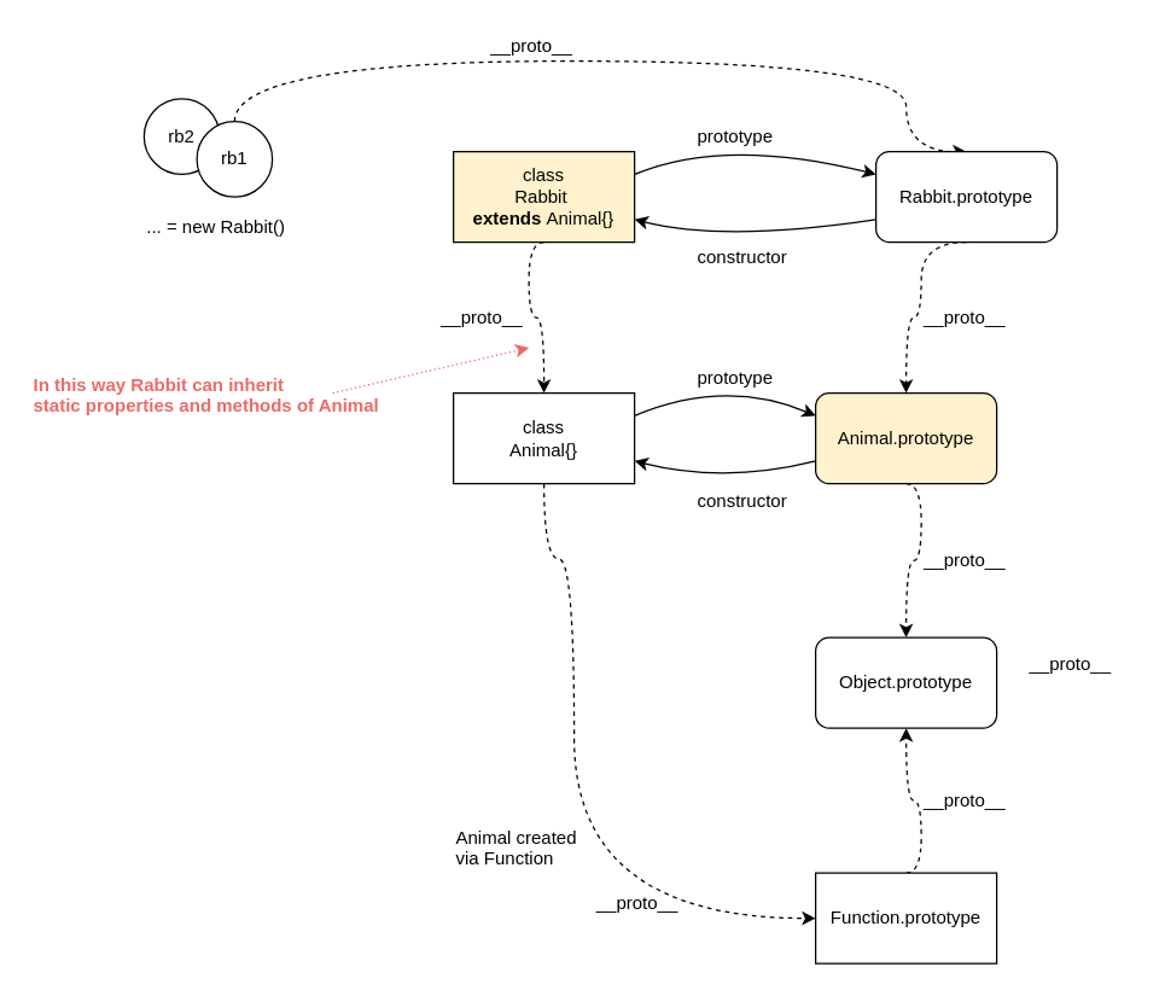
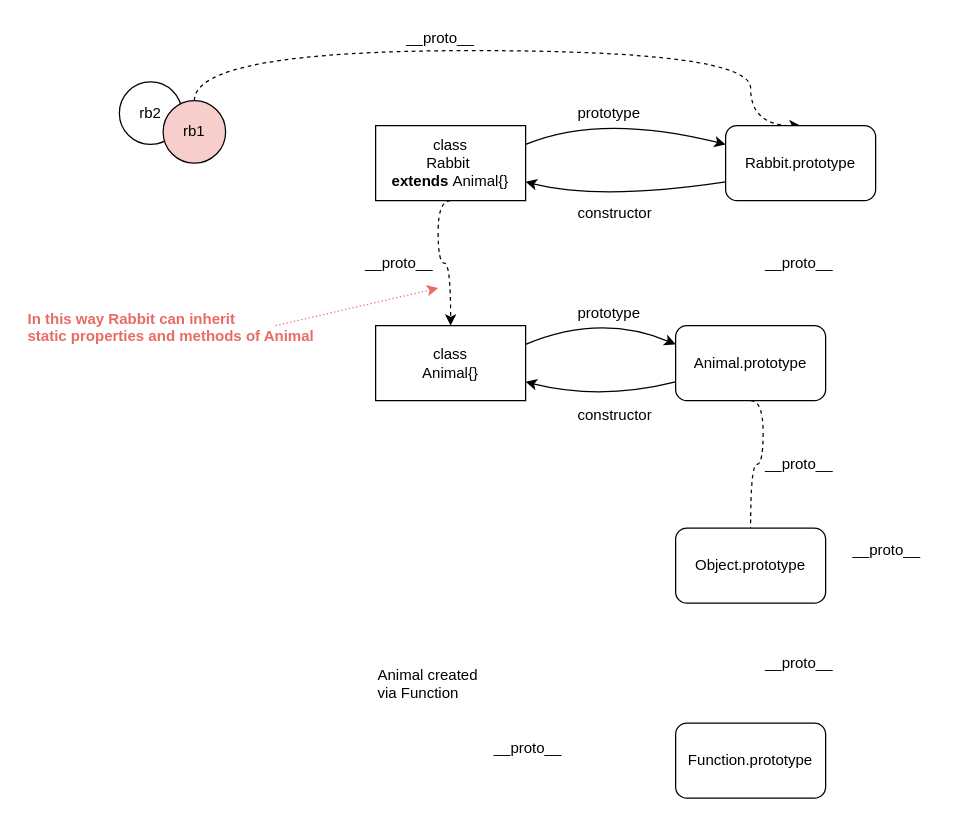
  <mxCell id="0" />
  <mxCell id="1" parent="0" />
  <mxCell id="2" style="edgeStyle=orthogonalEdgeStyle;curved=1;orthogonalLoop=1;jettySize=auto;html=1;exitX=0.5;exitY=0;exitDx=0;exitDy=0;entryX=0.5;entryY=0;entryDx=0;entryDy=0;dashed=1;strokeColor=#000000;" parent="1" source="34" target="8" edge="1"><mxGeometry relative="1" as="geometry"><Array as="points"><mxPoint x="155" y="40" /><mxPoint x="600" y="40" /></Array></mxGeometry></mxCell>
- <mxCell id="3" style="edgeStyle=orthogonalEdgeStyle;curved=1;orthogonalLoop=1;jettySize=auto;html=1;dashed=1;strokeColor=#000000;exitX=0.5;exitY=1;exitDx=0;exitDy=0;entryX=0;entryY=0.5;entryDx=0;entryDy=0;" parent="1" source="22" target="17" edge="1"><mxGeometry relative="1" as="geometry"><Array as="points"><mxPoint x="360" y="370" /><mxPoint x="380" y="370" /><mxPoint x="380" y="608" /></Array><mxPoint x="340" y="390" as="sourcePoint" /><mxPoint x="500" y="638" as="targetPoint" /></mxGeometry></mxCell>
  <mxCell id="4" style="edgeStyle=orthogonalEdgeStyle;curved=1;orthogonalLoop=1;jettySize=auto;html=1;exitX=0.5;exitY=1;exitDx=0;exitDy=0;entryX=0.5;entryY=0;entryDx=0;entryDy=0;dashed=1;" parent="1" source="5" target="22" edge="1"><mxGeometry relative="1" as="geometry"><Array as="points"><mxPoint x="350" y="160" /><mxPoint x="350" y="210" /><mxPoint x="360" y="210" /></Array></mxGeometry></mxCell>
- <mxCell id="5" value="class&lt;br&gt;Rabbit&amp;nbsp;&lt;br&gt;&lt;b&gt;extends&lt;/b&gt;&lt;font color=&quot;#7ea6e0&quot; style=&quot;font-weight: bold&quot;&gt; &lt;/font&gt;Animal{}" style="rounded=0;whiteSpace=wrap;html=1;fillColor=#fff2cc;" parent="1" vertex="1"><mxGeometry x="300" y="100" width="120" height="60" as="geometry" /></mxCell>
- <mxCell id="6" style="edgeStyle=orthogonalEdgeStyle;curved=1;orthogonalLoop=1;jettySize=auto;html=1;entryX=0.5;entryY=0;entryDx=0;entryDy=0;dashed=1;exitX=0.5;exitY=1;exitDx=0;exitDy=0;" parent="1" source="23" target="14" edge="1"><mxGeometry relative="1" as="geometry"><mxPoint x="750" y="332" as="sourcePoint" /><Array as="points"><mxPoint x="610" y="320" /><mxPoint x="610" y="371" /><mxPoint x="600" y="371" /></Array></mxGeometry></mxCell>
- <mxCell id="7" style="edgeStyle=orthogonalEdgeStyle;orthogonalLoop=1;jettySize=auto;html=1;exitX=0.5;exitY=1;exitDx=0;exitDy=0;entryX=0.5;entryY=0;entryDx=0;entryDy=0;dashed=1;curved=1;" parent="1" source="8" target="23" edge="1"><mxGeometry relative="1" as="geometry"><Array as="points"><mxPoint x="610" y="160" /><mxPoint x="610" y="210" /><mxPoint x="600" y="210" /></Array></mxGeometry></mxCell>
+ <mxCell id="5" value="class&lt;br&gt;Rabbit&amp;nbsp;&lt;br&gt;&lt;b&gt;extends&lt;/b&gt;&lt;font color=&quot;#7ea6e0&quot; style=&quot;font-weight: bold&quot;&gt; &lt;/font&gt;Animal{}" style="rounded=0;whiteSpace=wrap;html=1;" parent="1" vertex="1"><mxGeometry x="300" y="100" width="120" height="60" as="geometry" /></mxCell>
+ <mxCell id="6" style="edgeStyle=orthogonalEdgeStyle;curved=1;orthogonalLoop=1;jettySize=auto;html=1;entryX=0.5;entryY=0;entryDx=0;entryDy=0;dashed=1;exitX=0.5;exitY=1;exitDx=0;exitDy=0;endArrow=none;" parent="1" source="23" target="14" edge="1"><mxGeometry relative="1" as="geometry"><mxPoint x="750" y="332" as="sourcePoint" /><Array as="points"><mxPoint x="610" y="320" /><mxPoint x="610" y="371" /><mxPoint x="600" y="371" /></Array></mxGeometry></mxCell>
  <mxCell id="8" value="Rabbit.prototype" style="rounded=1;whiteSpace=wrap;html=1;" parent="1" vertex="1"><mxGeometry x="580" y="100" width="120" height="60" as="geometry" /></mxCell>
  <mxCell id="9" value="__proto__" style="text;html=1;resizable=0;points=[];autosize=1;align=left;verticalAlign=top;spacingTop=-4;" parent="1" vertex="1"><mxGeometry x="323" y="20" width="70" height="20" as="geometry" /></mxCell>
  <mxCell id="10" value="" style="endArrow=classic;html=1;strokeColor=#000000;entryX=0;entryY=0.25;entryDx=0;entryDy=0;exitX=1;exitY=0.25;exitDx=0;exitDy=0;curved=1;startArrow=none;startFill=0;" parent="1" source="5" target="8" edge="1"><mxGeometry width="50" height="50" relative="1" as="geometry"><mxPoint x="420" y="120" as="sourcePoint" /><mxPoint x="470" y="70" as="targetPoint" /><Array as="points"><mxPoint x="480" y="90" /></Array></mxGeometry></mxCell>
  <mxCell id="11" value="prototype" style="text;html=1;resizable=0;points=[];autosize=1;align=left;verticalAlign=top;spacingTop=-4;" parent="1" vertex="1"><mxGeometry x="460" y="80" width="70" height="20" as="geometry" /></mxCell>
  <mxCell id="12" value="" style="endArrow=classic;html=1;strokeColor=#000000;entryX=1;entryY=0.75;entryDx=0;entryDy=0;exitX=0;exitY=0.75;exitDx=0;exitDy=0;exitPerimeter=0;curved=1;" parent="1" source="8" target="5" edge="1"><mxGeometry width="50" height="50" relative="1" as="geometry"><mxPoint x="540" y="140" as="sourcePoint" /><mxPoint x="590" y="90" as="targetPoint" /><Array as="points"><mxPoint x="480" y="160" /></Array></mxGeometry></mxCell>
  <mxCell id="13" value="constructor" style="text;html=1;resizable=0;points=[];autosize=1;align=left;verticalAlign=top;spacingTop=-4;" parent="1" vertex="1"><mxGeometry x="460" y="160" width="70" height="20" as="geometry" /></mxCell>
  <mxCell id="14" value="Object.prototype" style="rounded=1;whiteSpace=wrap;html=1;" parent="1" vertex="1"><mxGeometry x="540" y="422" width="120" height="60" as="geometry" /></mxCell>
  <mxCell id="15" value="__proto__" style="text;html=1;resizable=0;points=[];autosize=1;align=left;verticalAlign=top;spacingTop=-4;" parent="1" vertex="1"><mxGeometry x="610" y="361" width="70" height="20" as="geometry" /></mxCell>
- <mxCell id="16" style="edgeStyle=orthogonalEdgeStyle;curved=1;orthogonalLoop=1;jettySize=auto;html=1;entryX=0.5;entryY=1;entryDx=0;entryDy=0;dashed=1;strokeColor=#000000;exitX=0.5;exitY=0;exitDx=0;exitDy=0;" parent="1" source="17" target="14" edge="1"><mxGeometry relative="1" as="geometry"><mxPoint x="610" y="562" as="sourcePoint" /><Array as="points"><mxPoint x="610" y="578" /><mxPoint x="610" y="530" /><mxPoint x="600" y="530" /></Array></mxGeometry></mxCell>
- <mxCell id="17" value="Function.prototype" style="whiteSpace=wrap;html=1;rounded=0;" parent="1" vertex="1"><mxGeometry x="540" y="578" width="120" height="60" as="geometry" /></mxCell>
+ <mxCell id="17" value="Function.prototype" style="rounded=1;whiteSpace=wrap;html=1;" parent="1" vertex="1"><mxGeometry x="540" y="578" width="120" height="60" as="geometry" /></mxCell>
  <mxCell id="18" value="__proto__" style="text;html=1;resizable=0;points=[];autosize=1;align=left;verticalAlign=top;spacingTop=-4;" parent="1" vertex="1"><mxGeometry x="680" y="430" width="70" height="20" as="geometry" /></mxCell>
  <mxCell id="19" value="__proto__" style="text;html=1;resizable=0;points=[];autosize=1;align=left;verticalAlign=top;spacingTop=-4;" parent="1" vertex="1"><mxGeometry x="610" y="520" width="70" height="20" as="geometry" /></mxCell>
  <mxCell id="20" value="__proto__" style="text;html=1;resizable=0;points=[];autosize=1;align=left;verticalAlign=top;spacingTop=-4;" parent="1" vertex="1"><mxGeometry x="393" y="588" width="70" height="20" as="geometry" /></mxCell>
- <mxCell id="21" value="Animal created &lt;br&gt;via&amp;nbsp;&lt;font&gt;Function&lt;/font&gt;" style="text;html=1;resizable=0;points=[];autosize=1;align=left;verticalAlign=top;spacingTop=-4;" parent="1" vertex="1"><mxGeometry x="300" y="545" width="100" height="30" as="geometry" /></mxCell>
+ <mxCell id="21" value="Animal created &lt;br&gt;via&amp;nbsp;&lt;font&gt;Function&lt;/font&gt;" style="text;html=1;resizable=0;points=[];autosize=1;align=left;verticalAlign=top;spacingTop=-4;" parent="1" vertex="1"><mxGeometry x="300" y="530" width="100" height="30" as="geometry" /></mxCell>
  <mxCell id="22" value="class&lt;br&gt;Animal{}" style="rounded=0;whiteSpace=wrap;html=1;" parent="1" vertex="1"><mxGeometry x="300" y="260" width="120" height="60" as="geometry" /></mxCell>
- <mxCell id="23" value="Animal.prototype" style="rounded=1;whiteSpace=wrap;html=1;fillColor=#fff2cc;" parent="1" vertex="1"><mxGeometry x="540" y="260" width="120" height="60" as="geometry" /></mxCell>
+ <mxCell id="23" value="Animal.prototype" style="rounded=1;whiteSpace=wrap;html=1;" parent="1" vertex="1"><mxGeometry x="540" y="260" width="120" height="60" as="geometry" /></mxCell>
  <mxCell id="24" value="" style="endArrow=classic;html=1;strokeColor=#000000;entryX=0;entryY=0.25;entryDx=0;entryDy=0;exitX=1;exitY=0.25;exitDx=0;exitDy=0;curved=1;" parent="1" edge="1"><mxGeometry width="50" height="50" relative="1" as="geometry"><mxPoint x="420" y="275" as="sourcePoint" /><mxPoint x="540" y="275" as="targetPoint" /><Array as="points"><mxPoint x="480" y="250" /></Array></mxGeometry></mxCell>
  <mxCell id="25" value="" style="endArrow=classic;html=1;strokeColor=#000000;entryX=1;entryY=0.75;entryDx=0;entryDy=0;exitX=0;exitY=0.75;exitDx=0;exitDy=0;exitPerimeter=0;curved=1;" parent="1" edge="1"><mxGeometry width="50" height="50" relative="1" as="geometry"><mxPoint x="540" y="305" as="sourcePoint" /><mxPoint x="420" y="305" as="targetPoint" /><Array as="points"><mxPoint x="480" y="320" /></Array></mxGeometry></mxCell>
  <mxCell id="26" value="constructor" style="text;html=1;resizable=0;points=[];autosize=1;align=left;verticalAlign=top;spacingTop=-4;" parent="1" vertex="1"><mxGeometry x="460" y="322" width="70" height="20" as="geometry" /></mxCell>
  <mxCell id="27" value="prototype" style="text;html=1;resizable=0;points=[];autosize=1;align=left;verticalAlign=top;spacingTop=-4;" parent="1" vertex="1"><mxGeometry x="460" y="240" width="70" height="20" as="geometry" /></mxCell>
  <mxCell id="28" value="__proto__" style="text;html=1;resizable=0;points=[];autosize=1;align=left;verticalAlign=top;spacingTop=-4;" parent="1" vertex="1"><mxGeometry x="610" y="200" width="70" height="20" as="geometry" /></mxCell>
  <mxCell id="29" value="__proto__" style="text;html=1;resizable=0;points=[];autosize=1;align=left;verticalAlign=top;spacingTop=-4;" parent="1" vertex="1"><mxGeometry x="290" y="200" width="70" height="20" as="geometry" /></mxCell>
- <mxCell id="30" value="... = new Rabbit()" style="text;html=1;resizable=0;points=[];autosize=1;align=left;verticalAlign=top;spacingTop=-4;" parent="1" vertex="1"><mxGeometry x="95" y="140" width="110" height="20" as="geometry" /></mxCell>
  <mxCell id="31" value="&lt;b&gt;&lt;font color=&quot;#ea6b66&quot;&gt;In this way Rabbit can inherit &lt;br&gt;static properties and methods of Animal&lt;/font&gt;&lt;/b&gt;" style="text;html=1;resizable=0;points=[];autosize=1;align=left;verticalAlign=top;spacingTop=-4;" vertex="1" parent="1"><mxGeometry x="20" y="245" width="240" height="30" as="geometry" /></mxCell>
  <mxCell id="32" value="" style="endArrow=classic;html=1;dashed=1;dashPattern=1 2;strokeColor=#EA6B66;" edge="1" parent="1"><mxGeometry width="50" height="50" relative="1" as="geometry"><mxPoint x="220" y="260" as="sourcePoint" /><mxPoint x="350" y="230" as="targetPoint" /></mxGeometry></mxCell>
  <mxCell id="33" value="rb2" style="ellipse;whiteSpace=wrap;html=1;" vertex="1" parent="1"><mxGeometry x="95" y="65" width="50" height="50" as="geometry" /></mxCell>
- <mxCell id="34" value="rb1" style="ellipse;whiteSpace=wrap;html=1;" parent="1" vertex="1"><mxGeometry x="130" y="80" width="50" height="50" as="geometry" /></mxCell>
+ <mxCell id="34" value="rb1" style="ellipse;whiteSpace=wrap;html=1;fillColor=#f8cecc;" parent="1" vertex="1"><mxGeometry x="130" y="80" width="50" height="50" as="geometry" /></mxCell>
